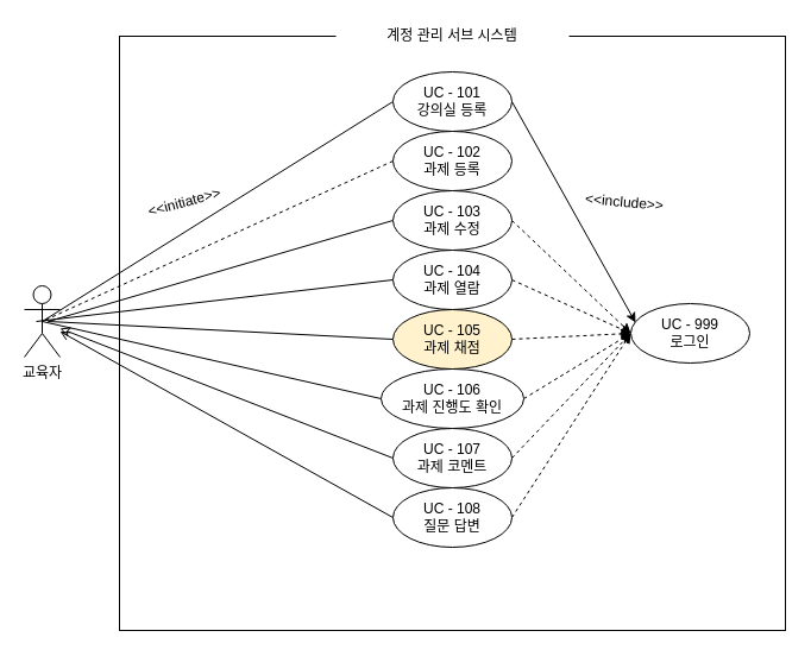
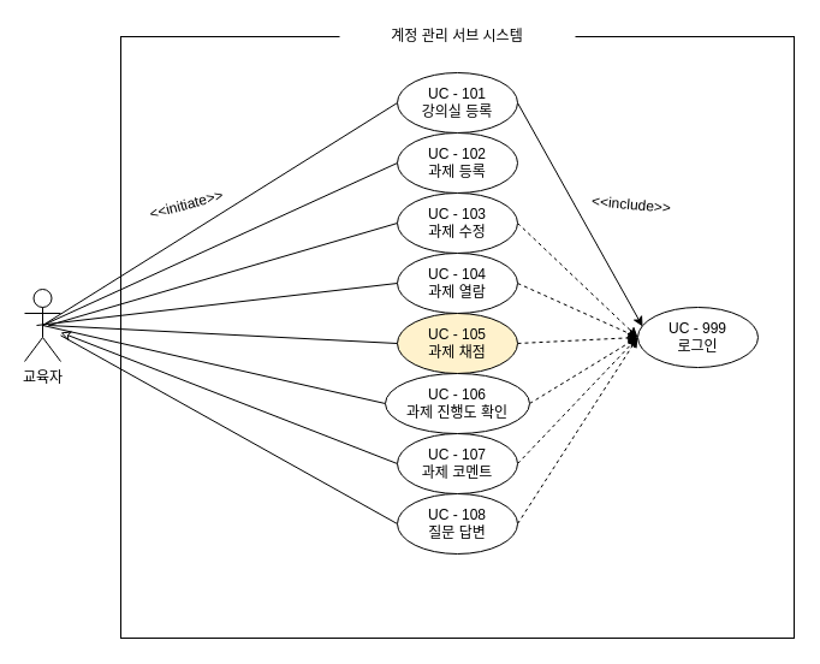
  <mxCell id="0" />
  <mxCell id="1" parent="0" />
  <mxCell id="2" value="" style="rounded=0;whiteSpace=wrap;html=1;" vertex="1" parent="1"><mxGeometry x="100" y="30" width="560" height="500" as="geometry" /></mxCell>
  <mxCell id="3" value="계정 관리 서브 시스템" style="text;html=1;strokeColor=none;align=center;verticalAlign=middle;whiteSpace=wrap;rounded=0;fillColor=#ffffff;" vertex="1" parent="1"><mxGeometry x="282" y="20" width="196" height="20" as="geometry" /></mxCell>
  <mxCell id="4" value="교육자" style="shape=umlActor;verticalLabelPosition=bottom;verticalAlign=top;html=1;outlineConnect=0;" vertex="1" parent="1"><mxGeometry x="20" y="240" width="30" height="60" as="geometry" /></mxCell>
  <mxCell id="5" value="UC - 999&lt;br&gt;로그인" style="ellipse;whiteSpace=wrap;html=1;" vertex="1" parent="1"><mxGeometry x="530" y="255" width="100" height="50" as="geometry" /></mxCell>
  <mxCell id="6" style="rounded=0;orthogonalLoop=1;jettySize=auto;html=1;exitX=0;exitY=0.5;exitDx=0;exitDy=0;entryX=0.5;entryY=0.5;entryDx=0;entryDy=0;entryPerimeter=0;endArrow=none;endFill=0;" edge="1" parent="1" source="8" target="4"><mxGeometry relative="1" as="geometry" /></mxCell>
  <mxCell id="7" style="edgeStyle=none;rounded=0;orthogonalLoop=1;jettySize=auto;html=1;exitX=1;exitY=0.5;exitDx=0;exitDy=0;entryX=0.04;entryY=0.32;entryDx=0;entryDy=0;entryPerimeter=0;endArrow=classic;endFill=1;dashed=0;" edge="1" parent="1" source="8" target="5"><mxGeometry relative="1" as="geometry" /></mxCell>
  <mxCell id="8" value="UC - 101&lt;br&gt;강의실 등록" style="ellipse;whiteSpace=wrap;html=1;" vertex="1" parent="1"><mxGeometry x="330" y="60" width="100" height="50" as="geometry" /></mxCell>
- <mxCell id="9" style="edgeStyle=none;rounded=0;orthogonalLoop=1;jettySize=auto;html=1;exitX=0;exitY=0.5;exitDx=0;exitDy=0;entryX=0.5;entryY=0.5;entryDx=0;entryDy=0;entryPerimeter=0;endArrow=none;endFill=0;dashed=1;" edge="1" parent="1" source="10" target="4"><mxGeometry relative="1" as="geometry" /></mxCell>
+ <mxCell id="9" style="edgeStyle=none;rounded=0;orthogonalLoop=1;jettySize=auto;html=1;exitX=0;exitY=0.5;exitDx=0;exitDy=0;entryX=0.5;entryY=0.5;entryDx=0;entryDy=0;entryPerimeter=0;endArrow=none;endFill=0;" edge="1" parent="1" source="10" target="4"><mxGeometry relative="1" as="geometry" /></mxCell>
  <mxCell id="10" value="UC - 102&lt;br&gt;과제&amp;nbsp;등록" style="ellipse;whiteSpace=wrap;html=1;" vertex="1" parent="1"><mxGeometry x="330" y="110" width="100" height="50" as="geometry" /></mxCell>
  <mxCell id="11" style="edgeStyle=none;rounded=0;orthogonalLoop=1;jettySize=auto;html=1;exitX=0;exitY=0.5;exitDx=0;exitDy=0;endArrow=none;endFill=0;" edge="1" parent="1" source="13"><mxGeometry relative="1" as="geometry"><mxPoint x="40" y="270" as="targetPoint" /></mxGeometry></mxCell>
  <mxCell id="12" style="edgeStyle=none;rounded=0;orthogonalLoop=1;jettySize=auto;html=1;exitX=1;exitY=0.5;exitDx=0;exitDy=0;dashed=1;endArrow=classic;endFill=1;" edge="1" parent="1" source="13"><mxGeometry relative="1" as="geometry"><mxPoint x="530" y="280" as="targetPoint" /></mxGeometry></mxCell>
  <mxCell id="13" value="UC - 103&lt;br&gt;과제 수정" style="ellipse;whiteSpace=wrap;html=1;" vertex="1" parent="1"><mxGeometry x="330" y="160" width="100" height="50" as="geometry" /></mxCell>
  <mxCell id="14" style="edgeStyle=none;rounded=0;orthogonalLoop=1;jettySize=auto;html=1;exitX=0;exitY=0.5;exitDx=0;exitDy=0;endArrow=none;endFill=0;" edge="1" parent="1" source="16"><mxGeometry relative="1" as="geometry"><mxPoint x="30" y="270" as="targetPoint" /></mxGeometry></mxCell>
  <mxCell id="15" style="edgeStyle=none;rounded=0;orthogonalLoop=1;jettySize=auto;html=1;exitX=1;exitY=0.5;exitDx=0;exitDy=0;dashed=1;endArrow=classic;endFill=1;" edge="1" parent="1" source="16"><mxGeometry relative="1" as="geometry"><mxPoint x="530" y="280" as="targetPoint" /></mxGeometry></mxCell>
  <mxCell id="16" value="UC - 104&lt;br&gt;과제 열람" style="ellipse;whiteSpace=wrap;html=1;" vertex="1" parent="1"><mxGeometry x="330" y="210" width="100" height="50" as="geometry" /></mxCell>
  <mxCell id="17" style="edgeStyle=none;rounded=0;orthogonalLoop=1;jettySize=auto;html=1;exitX=0;exitY=0.5;exitDx=0;exitDy=0;entryX=0.5;entryY=0.5;entryDx=0;entryDy=0;entryPerimeter=0;endArrow=none;endFill=0;" edge="1" parent="1" source="19" target="4"><mxGeometry relative="1" as="geometry" /></mxCell>
  <mxCell id="18" style="edgeStyle=none;rounded=0;orthogonalLoop=1;jettySize=auto;html=1;exitX=1;exitY=0.5;exitDx=0;exitDy=0;dashed=1;endArrow=classic;endFill=1;" edge="1" parent="1" source="19"><mxGeometry relative="1" as="geometry"><mxPoint x="530" y="280" as="targetPoint" /></mxGeometry></mxCell>
  <mxCell id="19" value="UC - 106&lt;br&gt;과제 진행도 확인" style="ellipse;whiteSpace=wrap;html=1;" vertex="1" parent="1"><mxGeometry x="320" y="310" width="120" height="50" as="geometry" /></mxCell>
  <mxCell id="20" style="edgeStyle=none;rounded=0;orthogonalLoop=1;jettySize=auto;html=1;exitX=0;exitY=0.5;exitDx=0;exitDy=0;endArrow=classic;endFill=0;" edge="1" parent="1" source="22" target="4"><mxGeometry relative="1" as="geometry" /></mxCell>
  <mxCell id="21" style="edgeStyle=none;rounded=0;orthogonalLoop=1;jettySize=auto;html=1;exitX=1;exitY=0.5;exitDx=0;exitDy=0;dashed=1;endArrow=classic;endFill=1;" edge="1" parent="1" source="22"><mxGeometry relative="1" as="geometry"><mxPoint x="530" y="280" as="targetPoint" /></mxGeometry></mxCell>
  <mxCell id="22" value="UC - 107&lt;br&gt;과제 코멘트" style="ellipse;whiteSpace=wrap;html=1;" vertex="1" parent="1"><mxGeometry x="330" y="360" width="100" height="50" as="geometry" /></mxCell>
  <mxCell id="23" style="edgeStyle=none;rounded=0;orthogonalLoop=1;jettySize=auto;html=1;exitX=0;exitY=0.5;exitDx=0;exitDy=0;endArrow=none;endFill=0;" edge="1" parent="1" source="25"><mxGeometry relative="1" as="geometry"><mxPoint x="40" y="270" as="targetPoint" /></mxGeometry></mxCell>
  <mxCell id="24" style="edgeStyle=none;rounded=0;orthogonalLoop=1;jettySize=auto;html=1;exitX=1;exitY=0.5;exitDx=0;exitDy=0;dashed=1;endArrow=classic;endFill=1;" edge="1" parent="1" source="25"><mxGeometry relative="1" as="geometry"><mxPoint x="530" y="280" as="targetPoint" /></mxGeometry></mxCell>
  <mxCell id="25" value="UC - 105&lt;br&gt;과제 채점" style="ellipse;whiteSpace=wrap;html=1;fillColor=#fff2cc;" vertex="1" parent="1"><mxGeometry x="330" y="260" width="100" height="50" as="geometry" /></mxCell>
- <mxCell id="26" style="edgeStyle=none;rounded=0;orthogonalLoop=1;jettySize=auto;html=1;exitX=0;exitY=0.5;exitDx=0;exitDy=0;endArrow=open;endFill=0;" edge="1" parent="1" source="28" target="4"><mxGeometry relative="1" as="geometry" /></mxCell>
+ <mxCell id="26" style="edgeStyle=none;rounded=0;orthogonalLoop=1;jettySize=auto;html=1;exitX=0;exitY=0.5;exitDx=0;exitDy=0;endArrow=none;endFill=0;" edge="1" parent="1" source="28" target="4"><mxGeometry relative="1" as="geometry" /></mxCell>
  <mxCell id="27" style="edgeStyle=none;rounded=0;orthogonalLoop=1;jettySize=auto;html=1;exitX=1;exitY=0.5;exitDx=0;exitDy=0;dashed=1;endArrow=classic;endFill=1;" edge="1" parent="1" source="28"><mxGeometry relative="1" as="geometry"><mxPoint x="530" y="280" as="targetPoint" /></mxGeometry></mxCell>
  <mxCell id="28" value="UC - 108&lt;br&gt;질문 답변" style="ellipse;whiteSpace=wrap;html=1;" vertex="1" parent="1"><mxGeometry x="330" y="410" width="100" height="50" as="geometry" /></mxCell>
  <mxCell id="29" value="&amp;lt;&amp;lt;include&amp;gt;&amp;gt;" style="text;html=1;strokeColor=none;fillColor=none;align=center;verticalAlign=middle;whiteSpace=wrap;rounded=0;rotation=5;" vertex="1" parent="1"><mxGeometry x="490" y="160" width="70" height="20" as="geometry" /></mxCell>
  <mxCell id="30" value="&amp;lt;&amp;lt;initiate&amp;gt;&amp;gt;" style="text;html=1;strokeColor=none;fillColor=none;align=center;verticalAlign=middle;whiteSpace=wrap;rounded=0;rotation=-15;" vertex="1" parent="1"><mxGeometry x="120" y="160" width="70" height="20" as="geometry" /></mxCell>
